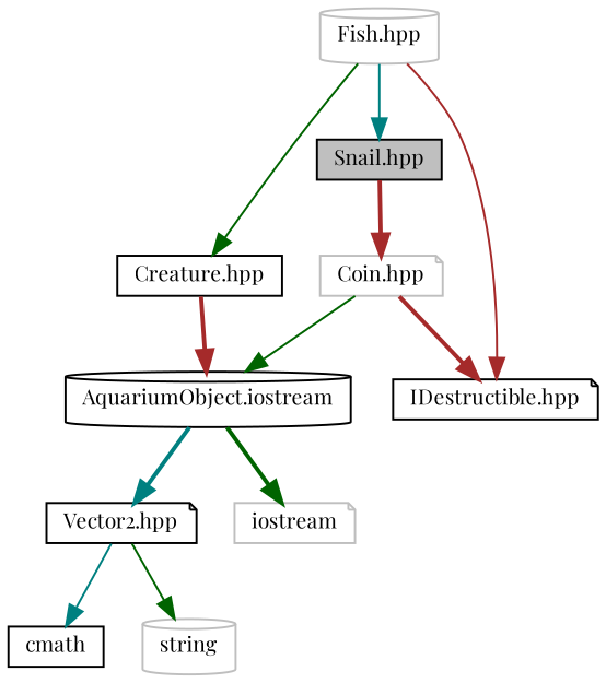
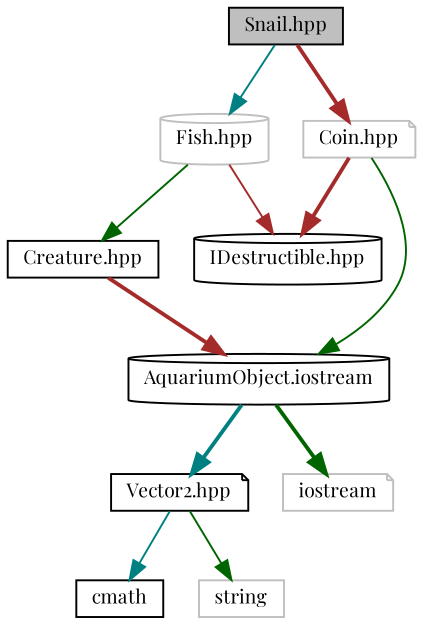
  digraph {
    fontname="Playfair Display"
    node [color=black fillcolor=white fontname="Playfair Display" fontsize=10 shape=box style=filled]
    edge [color=brown fontname="Playfair Display" fontsize=10 labelfontname=Helvetica labelfontsize=10 style=solid]
    n1 [fillcolor=grey75 fontcolor=black height=0.2 label="Snail.hpp" width=0.4]
    n2 [color=grey75 height=0.2 label="Fish.hpp" shape=cylinder width=0.4]
    n3 [color=grey75 height=0.2 label="Coin.hpp" shape=note width=0.4]
    n4 [height=0.2 label="Creature.hpp" width=0.4]
-   n5 [height=0.2 label="IDestructible.hpp" shape=note width=0.4]
+   n5 [height=0.2 label="IDestructible.hpp" shape=cylinder width=0.4]
    n6 [height=0.2 label="AquariumObject.iostream" shape=cylinder width=0.4]
    n7 [height=0.2 label="Vector2.hpp" shape=note width=0.4]
    n8 [color=grey75 height=0.2 label=iostream shape=note width=0.4]
    n9 [height=0.2 label=cmath width=0.4]
-   n10 [color=grey75 height=0.2 label=string shape=cylinder width=0.4]
-   n2 -> n1 [color=teal]
+   n10 [color=grey75 height=0.2 label=string width=0.4]
+   n1 -> n2 [color=teal]
    n1 -> n3 [style=bold]
    n2 -> n4 [color=darkgreen]
    n2 -> n5
    n3 -> n5 [style=bold]
    n3 -> n6 [color=darkgreen]
    n4 -> n6 [style=bold]
    n6 -> n7 [color=teal style=bold]
    n6 -> n8 [color=darkgreen style=bold]
    n7 -> n9 [color=teal]
    n7 -> n10 [color=darkgreen]
  }
